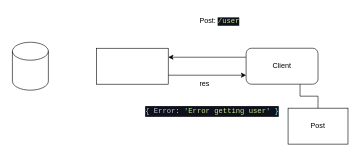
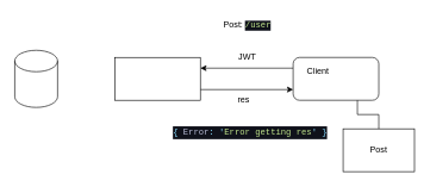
  <mxCell id="0" />
  <mxCell id="1" parent="0" />
  <mxCell id="2" value="" style="shape=cylinder3;whiteSpace=wrap;html=1;boundedLbl=1;backgroundOutline=1;size=15;" vertex="1" parent="1"><mxGeometry x="20" y="70" width="60" height="80" as="geometry" /></mxCell>
  <mxCell id="3" style="edgeStyle=none;html=1;exitX=1;exitY=0.75;exitDx=0;exitDy=0;entryX=0;entryY=0.75;entryDx=0;entryDy=0;" edge="1" parent="1" source="4" target="6"><mxGeometry relative="1" as="geometry" /></mxCell>
  <mxCell id="4" value="" style="rounded=0;whiteSpace=wrap;html=1;" vertex="1" parent="1"><mxGeometry x="160" y="80" width="120" height="60" as="geometry" /></mxCell>
  <mxCell id="5" style="edgeStyle=none;html=1;exitX=0;exitY=0.25;exitDx=0;exitDy=0;entryX=1;entryY=0.25;entryDx=0;entryDy=0;" edge="1" parent="1" source="6" target="4"><mxGeometry relative="1" as="geometry" /></mxCell>
  <mxCell id="6" value="" style="rounded=1;whiteSpace=wrap;html=1;" vertex="1" parent="1"><mxGeometry x="410" y="80" width="120" height="60" as="geometry" /></mxCell>
  <mxCell id="7" value="Post" style="whiteSpace=wrap;html=1;align=center;verticalAlign=middle;treeFolding=1;treeMoving=1;newEdgeStyle={&quot;edgeStyle&quot;:&quot;elbowEdgeStyle&quot;,&quot;startArrow&quot;:&quot;none&quot;,&quot;endArrow&quot;:&quot;none&quot;};" vertex="1" parent="1"><mxGeometry x="480" y="180" width="100" height="60" as="geometry" /></mxCell>
  <mxCell id="8" value="" style="edgeStyle=elbowEdgeStyle;elbow=vertical;sourcePerimeterSpacing=0;targetPerimeterSpacing=0;startArrow=none;endArrow=none;rounded=0;curved=0;exitX=0.75;exitY=1;exitDx=0;exitDy=0;" edge="1" target="7" parent="1" source="6"><mxGeometry relative="1" as="geometry"><mxPoint x="460" y="140" as="sourcePoint" /></mxGeometry></mxCell>
- <mxCell id="10" value="Client" style="text;html=1;strokeColor=none;fillColor=none;align=center;verticalAlign=middle;whiteSpace=wrap;rounded=0;" vertex="1" parent="1"><mxGeometry x="440" y="95" width="60" height="30" as="geometry" /></mxCell>
- <mxCell id="11" value="Post:&amp;nbsp;&lt;span style=&quot;color: rgb(195, 232, 141); background-color: rgb(15, 17, 26); font-family: Menlo, Monaco, &amp;quot;Courier New&amp;quot;, monospace;&quot;&gt;/user&lt;/span&gt;" style="text;html=1;strokeColor=none;fillColor=none;align=center;verticalAlign=middle;whiteSpace=wrap;rounded=0;" vertex="1" parent="1"><mxGeometry x="336" y="20" width="60" height="30" as="geometry" /></mxCell>
+ <mxCell id="9" value="JWT" style="text;html=1;strokeColor=none;fillColor=none;align=center;verticalAlign=middle;whiteSpace=wrap;rounded=0;" vertex="1" parent="1"><mxGeometry x="316" y="65" width="60" height="30" as="geometry" /></mxCell>
+ <mxCell id="10" value="Client" style="text;html=1;strokeColor=none;fillColor=none;align=center;verticalAlign=middle;whiteSpace=wrap;rounded=0;" vertex="1" parent="1"><mxGeometry x="415" y="85" width="60" height="30" as="geometry" /></mxCell>
+ <mxCell id="11" value="Post:&amp;nbsp;&lt;span style=&quot;color: rgb(195, 232, 141); background-color: rgb(15, 17, 26); font-family: Menlo, Monaco, &amp;quot;Courier New&amp;quot;, monospace;&quot;&gt;/user&lt;/span&gt;" style="text;html=1;strokeColor=none;fillColor=none;align=center;verticalAlign=middle;whiteSpace=wrap;rounded=0;" vertex="1" parent="1"><mxGeometry x="316" y="20" width="60" height="30" as="geometry" /></mxCell>
  <mxCell id="12" value="res" style="text;html=1;strokeColor=none;fillColor=none;align=center;verticalAlign=middle;whiteSpace=wrap;rounded=0;" vertex="1" parent="1"><mxGeometry x="311" y="125" width="60" height="30" as="geometry" /></mxCell>
- <mxCell id="13" value="&lt;div style=&quot;color: rgb(186, 190, 216); font-family: Menlo, Monaco, &amp;quot;Courier New&amp;quot;, monospace; line-height: 18px;&quot;&gt;&lt;div style=&quot;background-color: rgb(15, 17, 26); line-height: 18px;&quot;&gt;&lt;span style=&quot;color: #89ddff;&quot;&gt;{&lt;/span&gt;&lt;span style=&quot;color: #f07178;&quot;&gt; &lt;/span&gt;Error&lt;span style=&quot;color: #89ddff;&quot;&gt;:&lt;/span&gt;&lt;span style=&quot;color: #f07178;&quot;&gt; &lt;/span&gt;&lt;span style=&quot;color: #89ddff;&quot;&gt;'&lt;/span&gt;&lt;span style=&quot;color: #c3e88d;&quot;&gt;Error getting user&lt;/span&gt;&lt;span style=&quot;color: #89ddff;&quot;&gt;'&lt;/span&gt;&lt;span style=&quot;color: #f07178;&quot;&gt; &lt;/span&gt;&lt;span style=&quot;color: #89ddff;&quot;&gt;}&lt;/span&gt;&lt;/div&gt;&lt;/div&gt;" style="text;html=1;strokeColor=none;fillColor=none;align=left;verticalAlign=middle;whiteSpace=wrap;rounded=0;" vertex="1" parent="1"><mxGeometry x="240" y="170" width="260" height="30" as="geometry" /></mxCell>
+ <mxCell id="13" value="&lt;div style=&quot;color: rgb(186, 190, 216); font-family: Menlo, Monaco, &amp;quot;Courier New&amp;quot;, monospace; line-height: 18px;&quot;&gt;&lt;div style=&quot;background-color: rgb(15, 17, 26); line-height: 18px;&quot;&gt;&lt;span style=&quot;color: #89ddff;&quot;&gt;{&lt;/span&gt;&lt;span style=&quot;color: #f07178;&quot;&gt; &lt;/span&gt;Error&lt;span style=&quot;color: #89ddff;&quot;&gt;:&lt;/span&gt;&lt;span style=&quot;color: #f07178;&quot;&gt; &lt;/span&gt;&lt;span style=&quot;color: #89ddff;&quot;&gt;'&lt;/span&gt;&lt;span style=&quot;color: #c3e88d;&quot;&gt;Error getting res&lt;/span&gt;&lt;span style=&quot;color: #89ddff;&quot;&gt;'&lt;/span&gt;&lt;span style=&quot;color: #f07178;&quot;&gt; &lt;/span&gt;&lt;span style=&quot;color: #89ddff;&quot;&gt;}&lt;/span&gt;&lt;/div&gt;&lt;/div&gt;" style="text;html=1;strokeColor=none;fillColor=none;align=left;verticalAlign=middle;whiteSpace=wrap;rounded=0;" vertex="1" parent="1"><mxGeometry x="240" y="170" width="260" height="30" as="geometry" /></mxCell>
